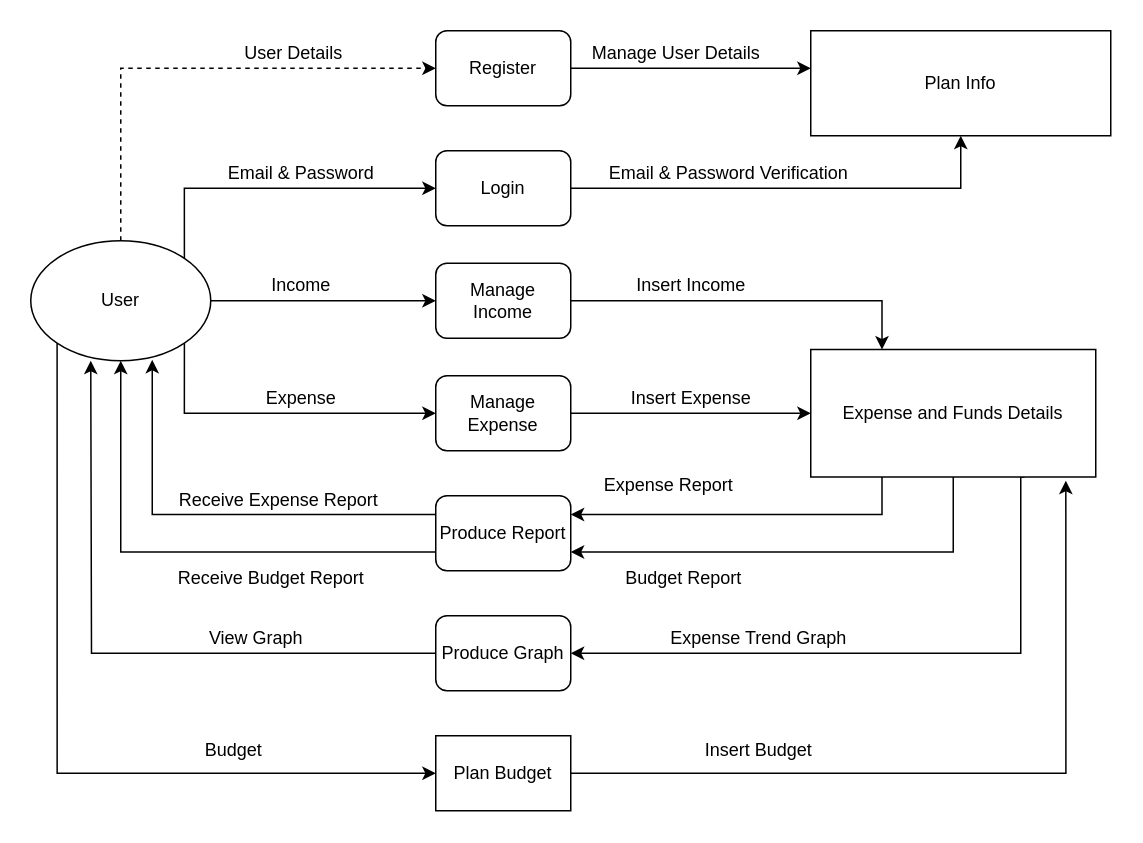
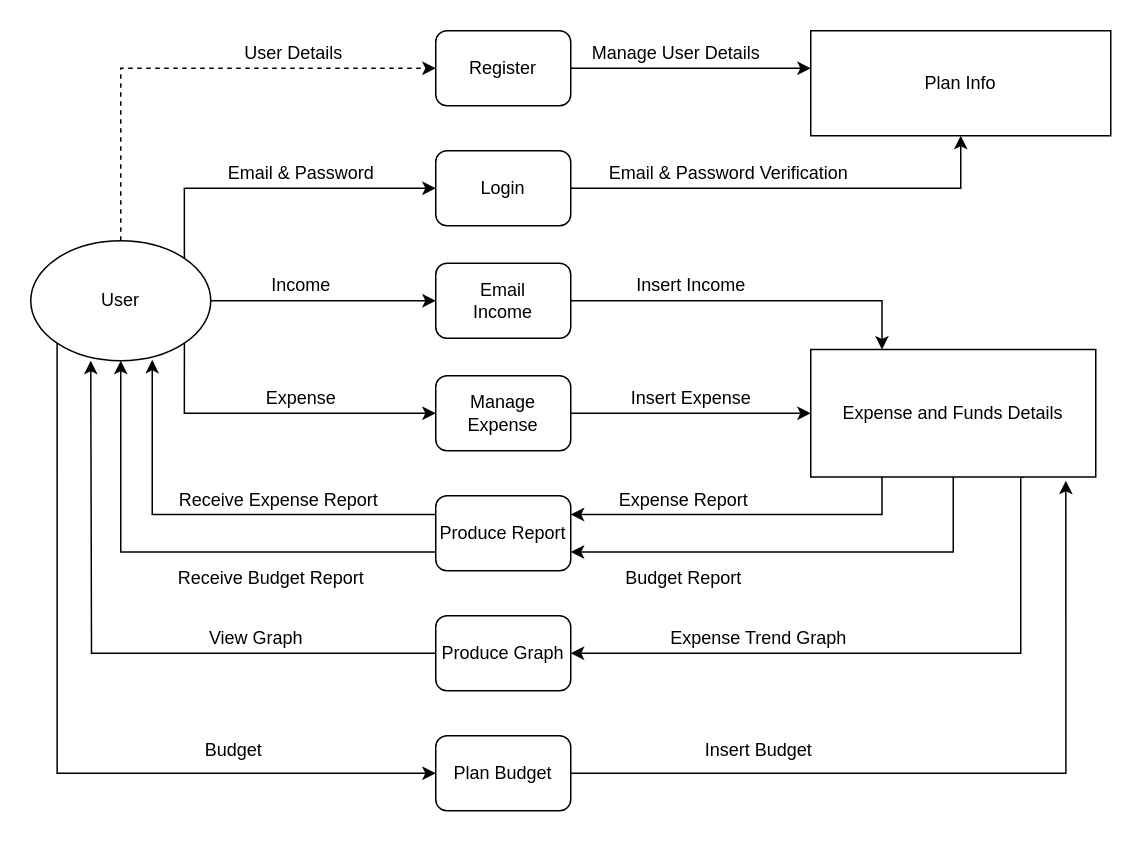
  <mxCell id="0" />
  <mxCell id="1" parent="0" />
  <mxCell id="2" style="edgeStyle=orthogonalEdgeStyle;rounded=0;orthogonalLoop=1;jettySize=auto;html=1;exitX=1;exitY=0.5;exitDx=0;exitDy=0;entryX=0.5;entryY=1;entryDx=0;entryDy=0;" edge="1" parent="1" source="3" target="13"><mxGeometry relative="1" as="geometry" /></mxCell>
  <mxCell id="3" value="Login" style="rounded=1;whiteSpace=wrap;html=1;" vertex="1" parent="1"><mxGeometry x="290" y="100" width="90" height="50" as="geometry" /></mxCell>
  <mxCell id="4" style="edgeStyle=orthogonalEdgeStyle;rounded=0;orthogonalLoop=1;jettySize=auto;html=1;exitX=1;exitY=0.5;exitDx=0;exitDy=0;entryX=0.25;entryY=0;entryDx=0;entryDy=0;" edge="1" parent="1" source="5" target="23"><mxGeometry relative="1" as="geometry" /></mxCell>
- <mxCell id="5" value="Manage &lt;br&gt;Income" style="rounded=1;whiteSpace=wrap;html=1;" vertex="1" parent="1"><mxGeometry x="290" y="175" width="90" height="50" as="geometry" /></mxCell>
+ <mxCell id="5" value="Email &lt;br&gt;Income" style="rounded=1;whiteSpace=wrap;html=1;" vertex="1" parent="1"><mxGeometry x="290" y="175" width="90" height="50" as="geometry" /></mxCell>
  <mxCell id="6" style="edgeStyle=orthogonalEdgeStyle;rounded=0;orthogonalLoop=1;jettySize=auto;html=1;exitX=1;exitY=0.5;exitDx=0;exitDy=0;entryX=0;entryY=0.5;entryDx=0;entryDy=0;" edge="1" parent="1" source="7" target="23"><mxGeometry relative="1" as="geometry" /></mxCell>
  <mxCell id="7" value="Manage Expense" style="rounded=1;whiteSpace=wrap;html=1;" vertex="1" parent="1"><mxGeometry x="290" y="250" width="90" height="50" as="geometry" /></mxCell>
  <mxCell id="8" style="edgeStyle=orthogonalEdgeStyle;rounded=0;orthogonalLoop=1;jettySize=auto;html=1;exitX=1;exitY=0.5;exitDx=0;exitDy=0;" edge="1" parent="1" source="9"><mxGeometry relative="1" as="geometry"><mxPoint x="540" y="45" as="targetPoint" /></mxGeometry></mxCell>
  <mxCell id="9" value="Register" style="rounded=1;whiteSpace=wrap;html=1;" vertex="1" parent="1"><mxGeometry x="290" y="20" width="90" height="50" as="geometry" /></mxCell>
  <mxCell id="10" style="edgeStyle=orthogonalEdgeStyle;rounded=0;orthogonalLoop=1;jettySize=auto;html=1;exitX=0;exitY=0.25;exitDx=0;exitDy=0;entryX=0.675;entryY=0.992;entryDx=0;entryDy=0;entryPerimeter=0;" edge="1" parent="1" source="12" target="19"><mxGeometry relative="1" as="geometry" /></mxCell>
  <mxCell id="11" style="edgeStyle=orthogonalEdgeStyle;rounded=0;orthogonalLoop=1;jettySize=auto;html=1;exitX=0;exitY=0.75;exitDx=0;exitDy=0;entryX=0.5;entryY=1;entryDx=0;entryDy=0;" edge="1" parent="1" source="12" target="19"><mxGeometry relative="1" as="geometry"><mxPoint x="60" y="230" as="targetPoint" /></mxGeometry></mxCell>
  <mxCell id="12" value="Produce Report" style="rounded=1;whiteSpace=wrap;html=1;" vertex="1" parent="1"><mxGeometry x="290" y="330" width="90" height="50" as="geometry" /></mxCell>
  <mxCell id="13" value="Plan Info" style="rounded=0;whiteSpace=wrap;html=1;" vertex="1" parent="1"><mxGeometry x="540" y="20" width="200" height="70" as="geometry" /></mxCell>
  <mxCell id="14" style="edgeStyle=orthogonalEdgeStyle;rounded=0;orthogonalLoop=1;jettySize=auto;html=1;exitX=0.5;exitY=0;exitDx=0;exitDy=0;entryX=0;entryY=0.5;entryDx=0;entryDy=0;dashed=1;" edge="1" parent="1" source="19" target="9"><mxGeometry relative="1" as="geometry" /></mxCell>
  <mxCell id="15" style="edgeStyle=orthogonalEdgeStyle;rounded=0;orthogonalLoop=1;jettySize=auto;html=1;exitX=1;exitY=0;exitDx=0;exitDy=0;entryX=0;entryY=0.5;entryDx=0;entryDy=0;" edge="1" parent="1" source="19" target="3"><mxGeometry relative="1" as="geometry"><Array as="points"><mxPoint x="122" y="125" /></Array></mxGeometry></mxCell>
  <mxCell id="16" style="edgeStyle=orthogonalEdgeStyle;rounded=0;orthogonalLoop=1;jettySize=auto;html=1;exitX=1;exitY=0.5;exitDx=0;exitDy=0;entryX=0;entryY=0.5;entryDx=0;entryDy=0;" edge="1" parent="1" source="19" target="5"><mxGeometry relative="1" as="geometry" /></mxCell>
  <mxCell id="17" style="edgeStyle=orthogonalEdgeStyle;rounded=0;orthogonalLoop=1;jettySize=auto;html=1;exitX=1;exitY=1;exitDx=0;exitDy=0;entryX=0;entryY=0.5;entryDx=0;entryDy=0;" edge="1" parent="1" source="19" target="7"><mxGeometry relative="1" as="geometry"><Array as="points"><mxPoint x="122" y="275" /></Array></mxGeometry></mxCell>
  <mxCell id="18" style="edgeStyle=orthogonalEdgeStyle;rounded=0;orthogonalLoop=1;jettySize=auto;html=1;exitX=0;exitY=1;exitDx=0;exitDy=0;entryX=0;entryY=0.5;entryDx=0;entryDy=0;" edge="1" parent="1" source="19" target="41"><mxGeometry relative="1" as="geometry"><Array as="points"><mxPoint x="38" y="515" /></Array></mxGeometry></mxCell>
  <mxCell id="19" value="User" style="ellipse;whiteSpace=wrap;html=1;rounded=1;" vertex="1" parent="1"><mxGeometry x="20" y="160" width="120" height="80" as="geometry" /></mxCell>
  <mxCell id="20" style="edgeStyle=orthogonalEdgeStyle;rounded=0;orthogonalLoop=1;jettySize=auto;html=1;exitX=0.25;exitY=1;exitDx=0;exitDy=0;entryX=1;entryY=0.25;entryDx=0;entryDy=0;" edge="1" parent="1" source="23" target="12"><mxGeometry relative="1" as="geometry" /></mxCell>
  <mxCell id="21" style="edgeStyle=orthogonalEdgeStyle;rounded=0;orthogonalLoop=1;jettySize=auto;html=1;exitX=0.75;exitY=1;exitDx=0;exitDy=0;entryX=1;entryY=0.5;entryDx=0;entryDy=0;" edge="1" parent="1" source="23" target="25"><mxGeometry relative="1" as="geometry"><Array as="points"><mxPoint x="680" y="317" /><mxPoint x="680" y="435" /></Array></mxGeometry></mxCell>
  <mxCell id="22" style="edgeStyle=orthogonalEdgeStyle;rounded=0;orthogonalLoop=1;jettySize=auto;html=1;exitX=0.5;exitY=1;exitDx=0;exitDy=0;entryX=1;entryY=0.75;entryDx=0;entryDy=0;" edge="1" parent="1" source="23" target="12"><mxGeometry relative="1" as="geometry" /></mxCell>
  <mxCell id="23" value="Expense and Funds Details" style="rounded=0;whiteSpace=wrap;html=1;" vertex="1" parent="1"><mxGeometry x="540" y="232.5" width="190" height="85" as="geometry" /></mxCell>
  <mxCell id="24" style="edgeStyle=orthogonalEdgeStyle;rounded=0;orthogonalLoop=1;jettySize=auto;html=1;exitX=0;exitY=0.5;exitDx=0;exitDy=0;" edge="1" parent="1" source="25"><mxGeometry relative="1" as="geometry"><mxPoint x="60" y="240" as="targetPoint" /></mxGeometry></mxCell>
  <mxCell id="25" value="Produce Graph" style="rounded=1;whiteSpace=wrap;html=1;" vertex="1" parent="1"><mxGeometry x="290" y="410" width="90" height="50" as="geometry" /></mxCell>
  <mxCell id="26" value="User Details" style="text;html=1;align=center;verticalAlign=middle;resizable=0;points=[];autosize=1;strokeColor=none;fillColor=none;" vertex="1" parent="1"><mxGeometry x="150" y="20" width="90" height="30" as="geometry" /></mxCell>
  <mxCell id="27" value="Email &amp;amp; Password" style="text;html=1;align=center;verticalAlign=middle;resizable=0;points=[];autosize=1;strokeColor=none;fillColor=none;" vertex="1" parent="1"><mxGeometry x="140" y="100" width="120" height="30" as="geometry" /></mxCell>
  <mxCell id="28" value="Income" style="text;html=1;align=center;verticalAlign=middle;resizable=0;points=[];autosize=1;strokeColor=none;fillColor=none;" vertex="1" parent="1"><mxGeometry x="170" y="175" width="60" height="30" as="geometry" /></mxCell>
  <mxCell id="29" value="Expense" style="text;html=1;align=center;verticalAlign=middle;resizable=0;points=[];autosize=1;strokeColor=none;fillColor=none;" vertex="1" parent="1"><mxGeometry x="165" y="250" width="70" height="30" as="geometry" /></mxCell>
  <mxCell id="30" value="Manage User Details" style="text;html=1;align=center;verticalAlign=middle;resizable=0;points=[];autosize=1;strokeColor=none;fillColor=none;" vertex="1" parent="1"><mxGeometry x="380" y="20" width="140" height="30" as="geometry" /></mxCell>
  <mxCell id="31" value="Email &amp;amp; Password Verification" style="text;html=1;align=center;verticalAlign=middle;resizable=0;points=[];autosize=1;strokeColor=none;fillColor=none;" vertex="1" parent="1"><mxGeometry x="395" y="100" width="180" height="30" as="geometry" /></mxCell>
  <mxCell id="32" value="Insert Income" style="text;html=1;align=center;verticalAlign=middle;resizable=0;points=[];autosize=1;strokeColor=none;fillColor=none;" vertex="1" parent="1"><mxGeometry x="410" y="175" width="100" height="30" as="geometry" /></mxCell>
  <mxCell id="33" value="Insert Expense" style="text;html=1;align=center;verticalAlign=middle;resizable=0;points=[];autosize=1;strokeColor=none;fillColor=none;" vertex="1" parent="1"><mxGeometry x="410" y="250" width="100" height="30" as="geometry" /></mxCell>
- <mxCell id="34" value="Expense Report" style="text;html=1;align=center;verticalAlign=middle;resizable=0;points=[];autosize=1;strokeColor=none;fillColor=none;" vertex="1" parent="1"><mxGeometry x="390" y="307.5" width="110" height="30" as="geometry" /></mxCell>
+ <mxCell id="34" value="Expense Report" style="text;html=1;align=center;verticalAlign=middle;resizable=0;points=[];autosize=1;strokeColor=none;fillColor=none;" vertex="1" parent="1"><mxGeometry x="400" y="317.5" width="110" height="30" as="geometry" /></mxCell>
  <mxCell id="35" value="Budget Report" style="text;html=1;align=center;verticalAlign=middle;resizable=0;points=[];autosize=1;strokeColor=none;fillColor=none;" vertex="1" parent="1"><mxGeometry x="405" y="370" width="100" height="30" as="geometry" /></mxCell>
  <mxCell id="36" value="Receive Expense Report" style="text;html=1;align=center;verticalAlign=middle;resizable=0;points=[];autosize=1;strokeColor=none;fillColor=none;" vertex="1" parent="1"><mxGeometry x="105" y="317.5" width="160" height="30" as="geometry" /></mxCell>
  <mxCell id="37" value="Receive Budget Report" style="text;html=1;align=center;verticalAlign=middle;resizable=0;points=[];autosize=1;strokeColor=none;fillColor=none;" vertex="1" parent="1"><mxGeometry x="105" y="370" width="150" height="30" as="geometry" /></mxCell>
  <mxCell id="38" value="Expense Trend Graph" style="text;html=1;align=center;verticalAlign=middle;resizable=0;points=[];autosize=1;strokeColor=none;fillColor=none;" vertex="1" parent="1"><mxGeometry x="435" y="410" width="140" height="30" as="geometry" /></mxCell>
  <mxCell id="39" value="View Graph" style="text;html=1;align=center;verticalAlign=middle;resizable=0;points=[];autosize=1;strokeColor=none;fillColor=none;" vertex="1" parent="1"><mxGeometry x="125" y="410" width="90" height="30" as="geometry" /></mxCell>
  <mxCell id="40" style="edgeStyle=orthogonalEdgeStyle;rounded=0;orthogonalLoop=1;jettySize=auto;html=1;exitX=1;exitY=0.5;exitDx=0;exitDy=0;entryX=0.895;entryY=1.029;entryDx=0;entryDy=0;entryPerimeter=0;" edge="1" parent="1" source="41" target="23"><mxGeometry relative="1" as="geometry"><mxPoint x="710.067" y="345" as="targetPoint" /></mxGeometry></mxCell>
- <mxCell id="41" value="Plan Budget" style="whiteSpace=wrap;html=1;rounded=0;" vertex="1" parent="1"><mxGeometry x="290" y="490" width="90" height="50" as="geometry" /></mxCell>
+ <mxCell id="41" value="Plan Budget" style="rounded=1;whiteSpace=wrap;html=1;" vertex="1" parent="1"><mxGeometry x="290" y="490" width="90" height="50" as="geometry" /></mxCell>
  <mxCell id="42" value="Budget" style="text;html=1;align=center;verticalAlign=middle;resizable=0;points=[];autosize=1;strokeColor=none;fillColor=none;" vertex="1" parent="1"><mxGeometry x="125" y="485" width="60" height="30" as="geometry" /></mxCell>
  <mxCell id="43" value="Insert Budget" style="text;html=1;align=center;verticalAlign=middle;resizable=0;points=[];autosize=1;strokeColor=none;fillColor=none;" vertex="1" parent="1"><mxGeometry x="460" y="485" width="90" height="30" as="geometry" /></mxCell>
